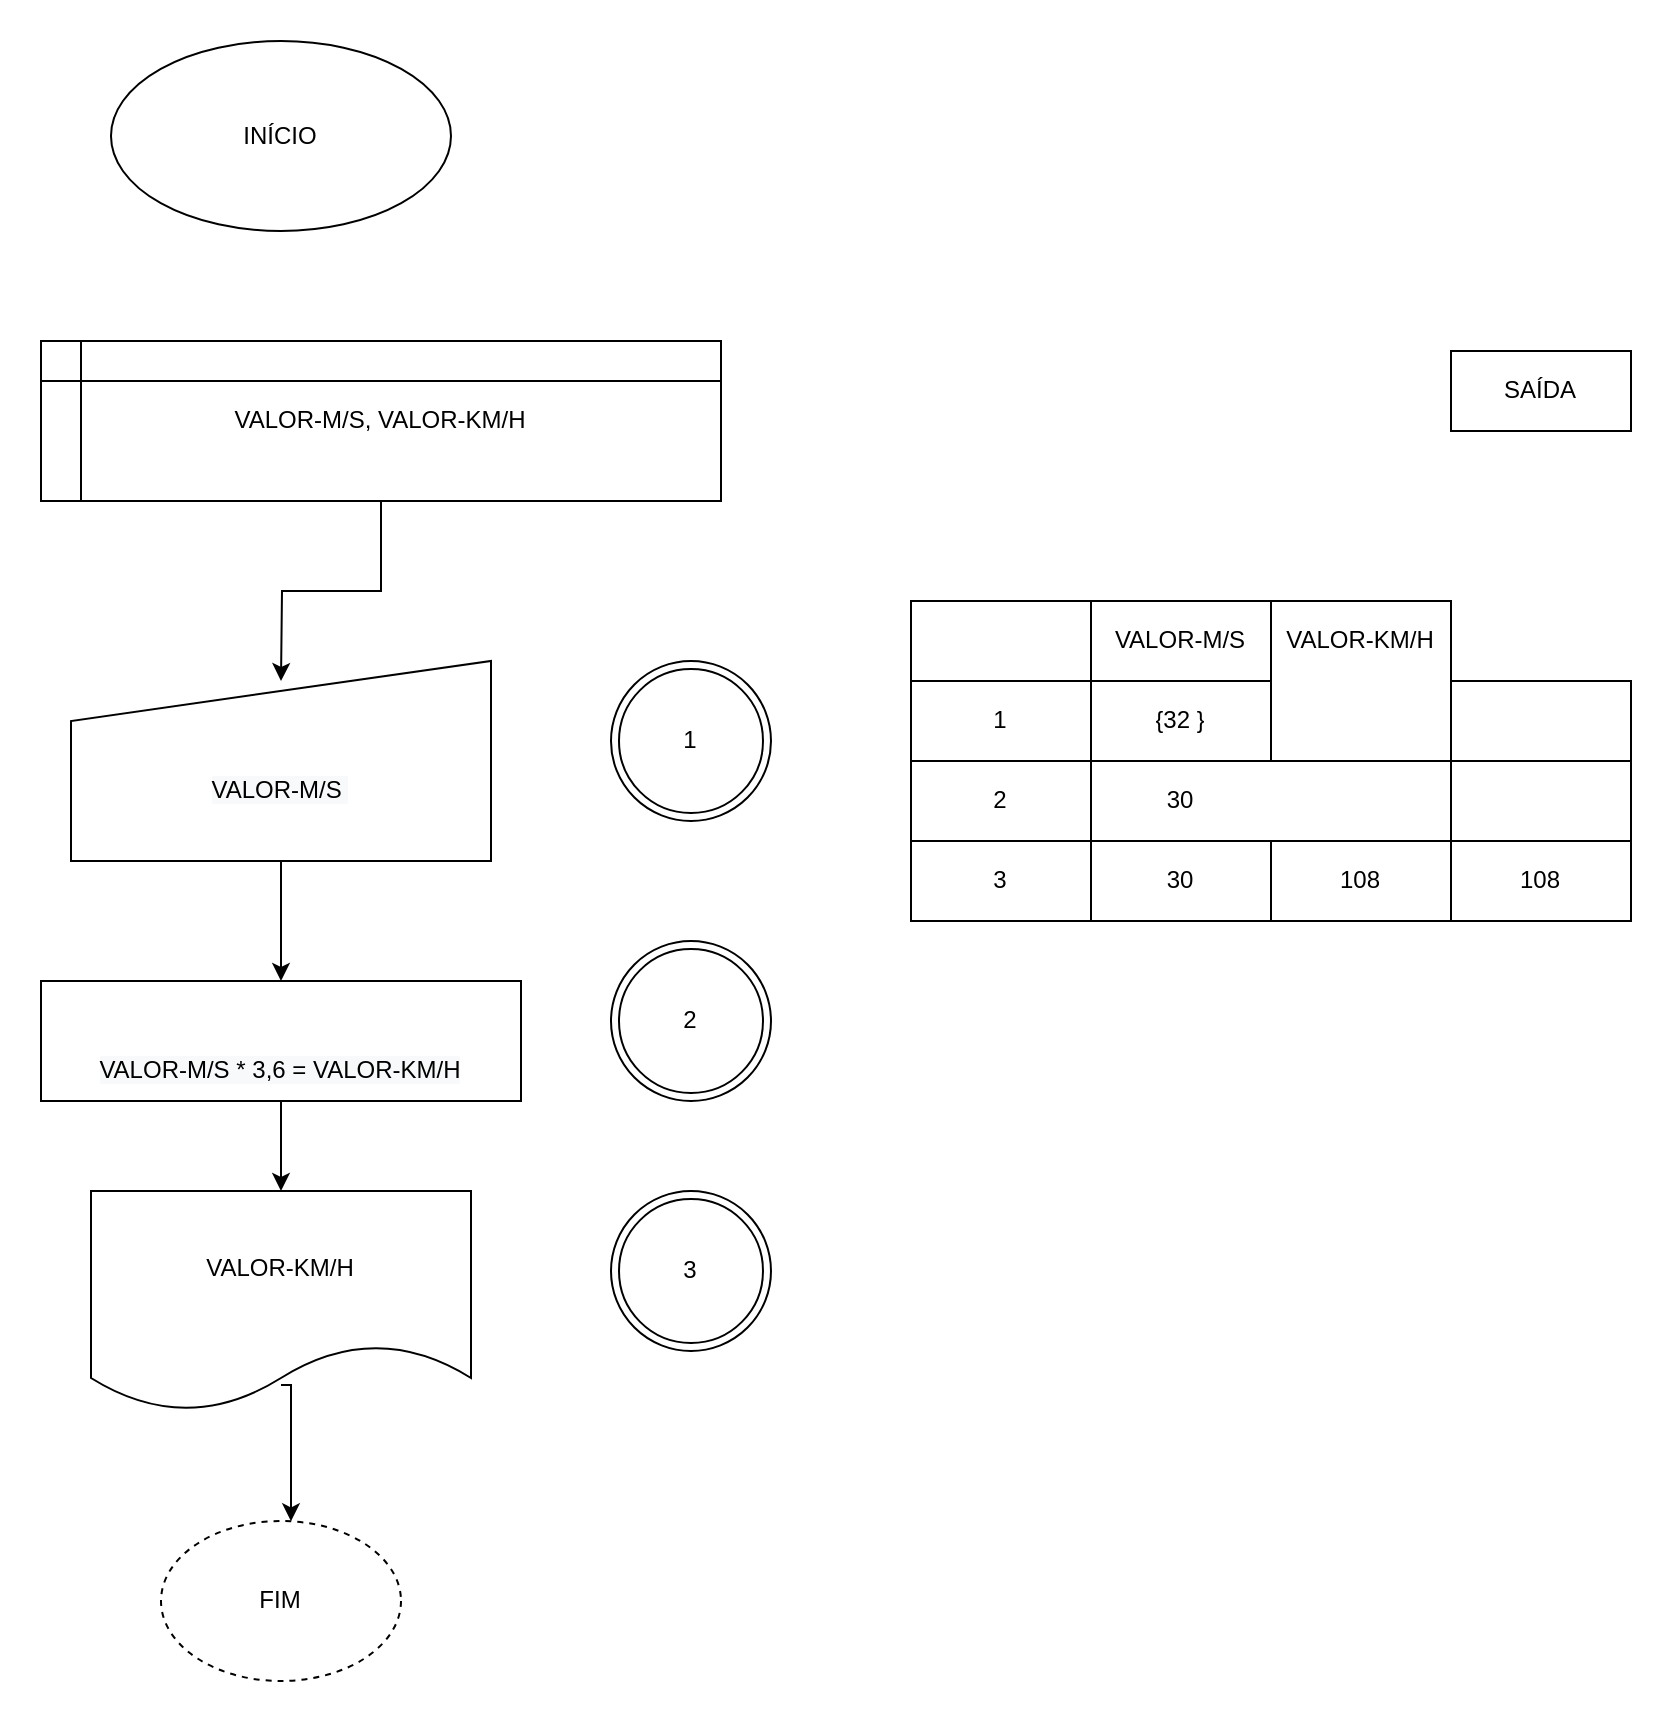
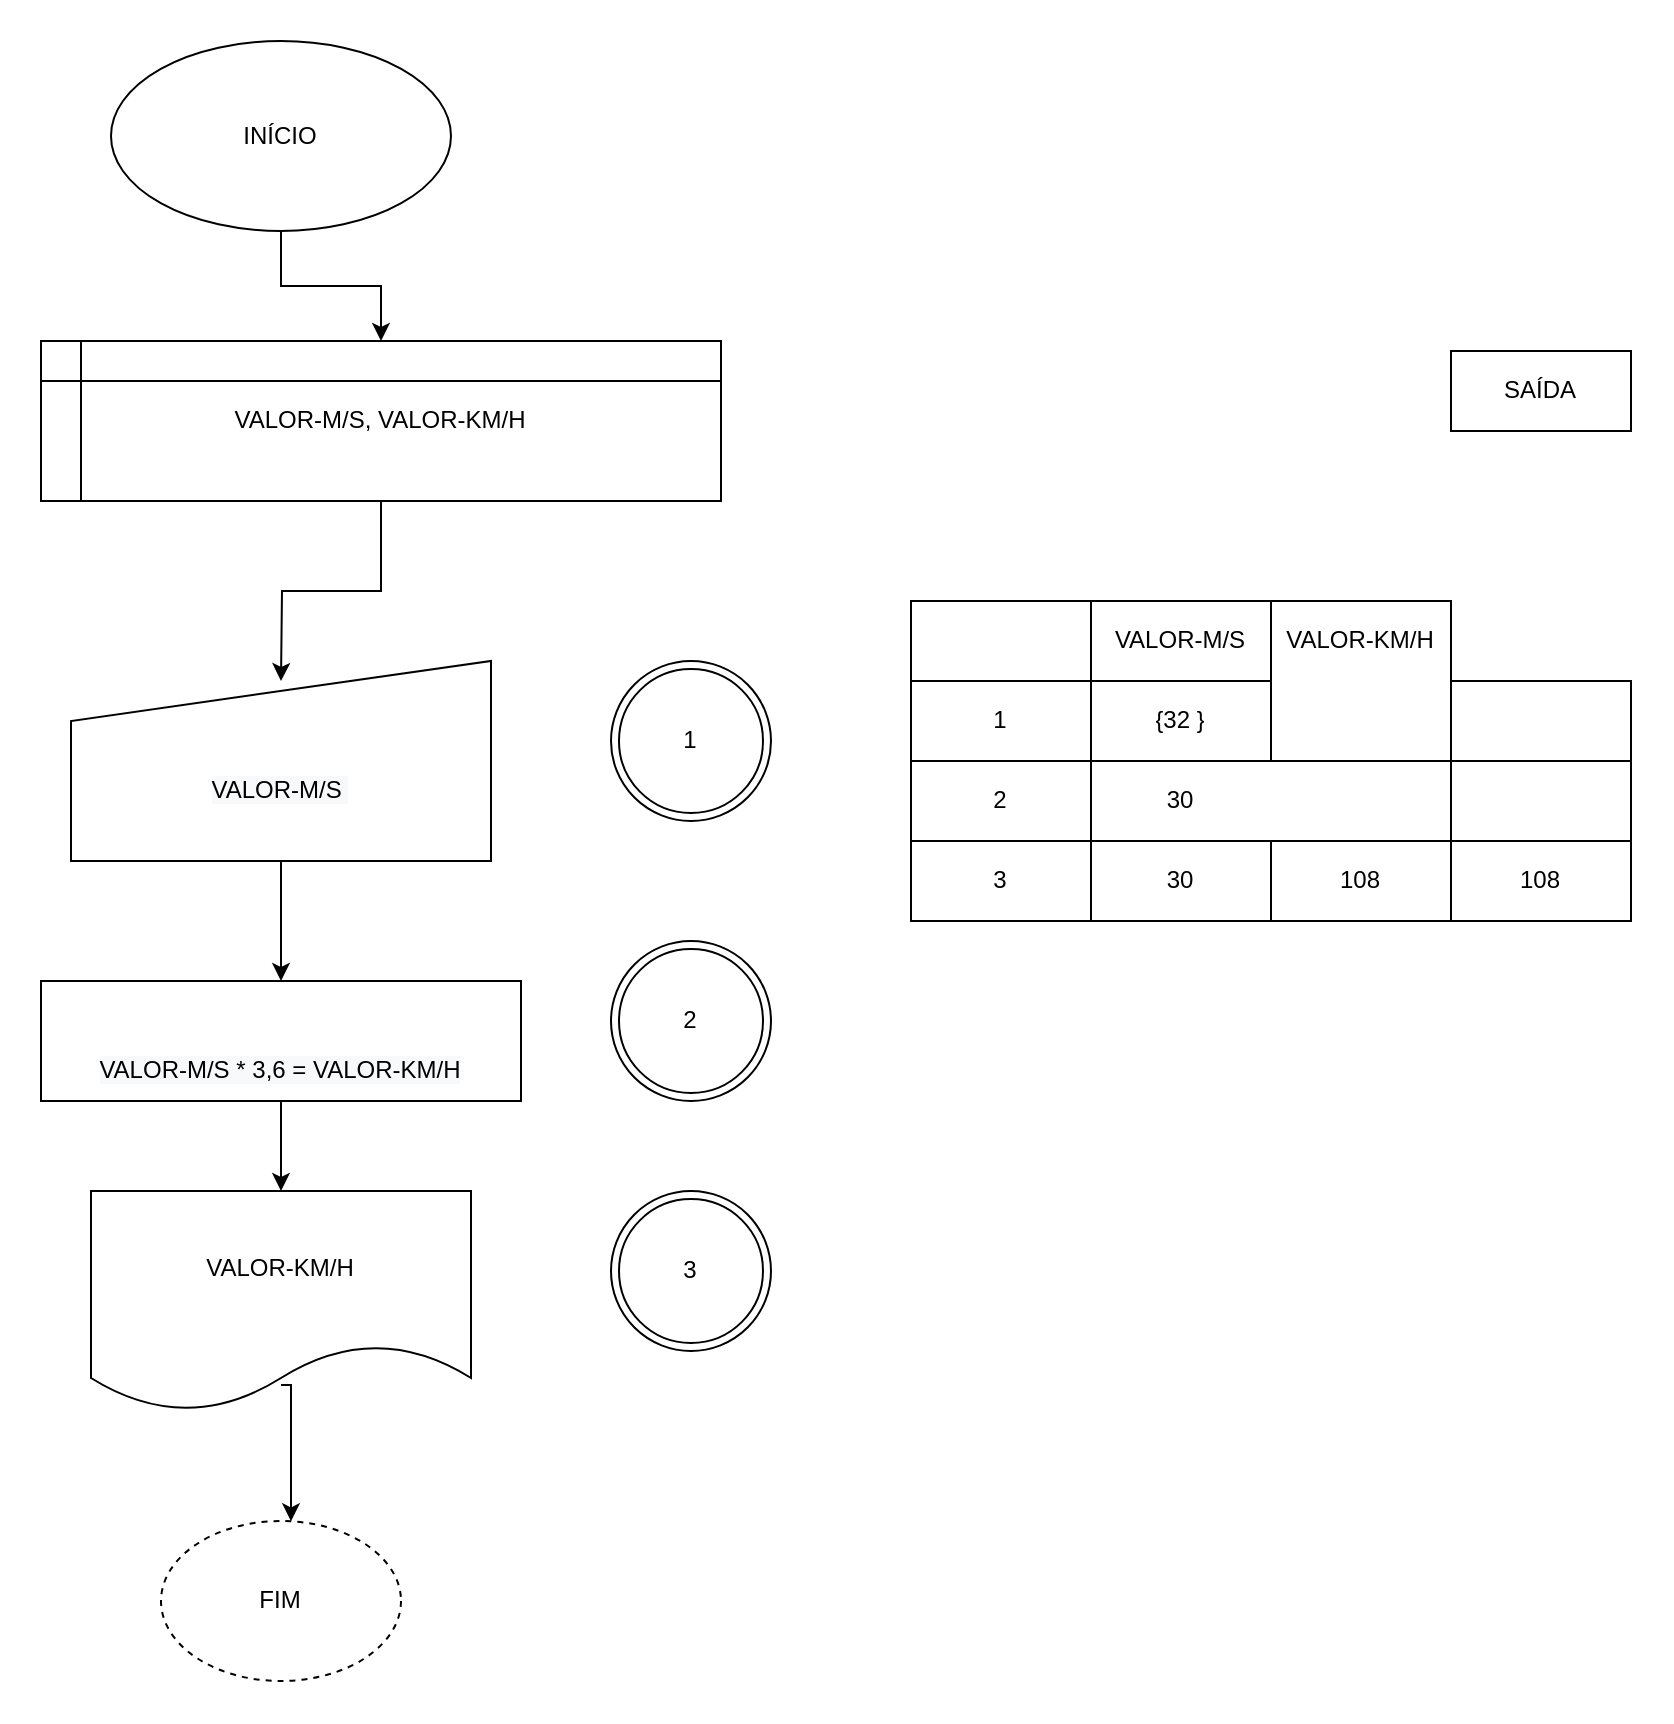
  <mxCell id="0" />
  <mxCell id="1" parent="0" />
+ <mxCell id="2" value="" style="edgeStyle=orthogonalEdgeStyle;rounded=0;orthogonalLoop=1;jettySize=auto;html=1;" edge="1" parent="1" source="3" target="4"><mxGeometry relative="1" as="geometry" /></mxCell>
  <mxCell id="3" value="INÍCIO" style="ellipse;whiteSpace=wrap;html=1;" vertex="1" parent="1"><mxGeometry x="55" y="20" width="170" height="95" as="geometry" /></mxCell>
  <mxCell id="4" value="VALOR-M/S, VALOR-KM/H" style="shape=internalStorage;whiteSpace=wrap;html=1;backgroundOutline=1;" vertex="1" parent="1"><mxGeometry x="20" y="170" width="340" height="80" as="geometry" /></mxCell>
  <mxCell id="5" value="" style="edgeStyle=orthogonalEdgeStyle;rounded=0;orthogonalLoop=1;jettySize=auto;html=1;" edge="1" parent="1" source="4"><mxGeometry relative="1" as="geometry"><mxPoint x="140" y="340" as="targetPoint" /></mxGeometry></mxCell>
  <mxCell id="6" value="" style="edgeStyle=orthogonalEdgeStyle;rounded=0;orthogonalLoop=1;jettySize=auto;html=1;" edge="1" parent="1" source="7" target="9"><mxGeometry relative="1" as="geometry" /></mxCell>
  <mxCell id="7" value="&lt;br&gt;&lt;br&gt;&lt;span style=&quot;color: rgb(0 , 0 , 0) ; font-family: &amp;#34;helvetica&amp;#34; ; font-size: 12px ; font-style: normal ; font-weight: 400 ; letter-spacing: normal ; text-align: center ; text-indent: 0px ; text-transform: none ; word-spacing: 0px ; background-color: rgb(248 , 249 , 250) ; display: inline ; float: none&quot;&gt;VALOR-M/S&amp;nbsp;&lt;/span&gt;&lt;br&gt;" style="shape=manualInput;whiteSpace=wrap;html=1;" vertex="1" parent="1"><mxGeometry x="35" y="330" width="210" height="100" as="geometry" /></mxCell>
  <mxCell id="8" value="" style="edgeStyle=orthogonalEdgeStyle;rounded=0;orthogonalLoop=1;jettySize=auto;html=1;" edge="1" parent="1" source="9" target="11"><mxGeometry relative="1" as="geometry" /></mxCell>
  <mxCell id="9" value="&lt;br&gt;&lt;br&gt;&lt;span style=&quot;color: rgb(0 , 0 , 0) ; font-family: &amp;#34;helvetica&amp;#34; ; font-size: 12px ; font-style: normal ; font-weight: 400 ; letter-spacing: normal ; text-align: center ; text-indent: 0px ; text-transform: none ; word-spacing: 0px ; background-color: rgb(248 , 249 , 250) ; display: inline ; float: none&quot;&gt;VALOR-M/S * 3,6 = VALOR-KM/H&lt;/span&gt;&lt;br&gt;" style="whiteSpace=wrap;html=1;rounded=0;" vertex="1" parent="1"><mxGeometry x="20" y="490" width="240" height="60" as="geometry" /></mxCell>
  <mxCell id="10" value="" style="edgeStyle=orthogonalEdgeStyle;rounded=0;orthogonalLoop=1;jettySize=auto;html=1;exitX=0.5;exitY=0.882;exitDx=0;exitDy=0;exitPerimeter=0;" edge="1" parent="1" source="11" target="12"><mxGeometry relative="1" as="geometry"><Array as="points"><mxPoint x="145" y="692" /></Array></mxGeometry></mxCell>
  <mxCell id="11" value="VALOR-KM/H" style="shape=document;whiteSpace=wrap;html=1;boundedLbl=1;" vertex="1" parent="1"><mxGeometry x="45" y="595" width="190" height="110" as="geometry" /></mxCell>
  <mxCell id="12" value="FIM" style="ellipse;whiteSpace=wrap;html=1;dashed=1;" vertex="1" parent="1"><mxGeometry x="80" y="760" width="120" height="80" as="geometry" /></mxCell>
  <mxCell id="13" value="" style="shape=table;html=1;whiteSpace=wrap;startSize=0;container=1;collapsible=0;childLayout=tableLayout;" vertex="1" parent="1"><mxGeometry x="455" y="300" width="270" height="120" as="geometry" /></mxCell>
  <mxCell id="14" value="" style="shape=partialRectangle;html=1;whiteSpace=wrap;collapsible=0;dropTarget=0;pointerEvents=0;fillColor=none;top=0;left=0;bottom=0;right=0;points=[[0,0.5],[1,0.5]];portConstraint=eastwest;" vertex="1" parent="13"><mxGeometry width="270" height="40" as="geometry" /></mxCell>
  <mxCell id="15" value="VALOR-M/S" style="shape=partialRectangle;html=1;whiteSpace=wrap;connectable=0;fillColor=none;top=0;left=0;bottom=0;right=0;overflow=hidden;" vertex="1" parent="14"><mxGeometry x="90" width="90" height="40" as="geometry" /></mxCell>
  <mxCell id="16" value="VALOR-KM/H" style="shape=partialRectangle;html=1;whiteSpace=wrap;connectable=0;fillColor=none;top=0;left=0;bottom=0;right=0;overflow=hidden;" vertex="1" parent="14"><mxGeometry x="180" width="90" height="40" as="geometry" /></mxCell>
  <mxCell id="17" value="" style="shape=partialRectangle;html=1;whiteSpace=wrap;collapsible=0;dropTarget=0;pointerEvents=0;fillColor=none;top=0;left=0;bottom=0;right=0;points=[[0,0.5],[1,0.5]];portConstraint=eastwest;" vertex="1" parent="13"><mxGeometry y="40" width="270" height="40" as="geometry" /></mxCell>
  <mxCell id="18" value="1" style="shape=partialRectangle;html=1;whiteSpace=wrap;connectable=0;fillColor=none;top=0;left=0;bottom=0;right=0;overflow=hidden;" vertex="1" parent="17"><mxGeometry width="90" height="40" as="geometry" /></mxCell>
  <mxCell id="19" value="{32 }" style="shape=partialRectangle;html=1;whiteSpace=wrap;connectable=0;fillColor=none;top=0;left=0;bottom=0;right=0;overflow=hidden;" vertex="1" parent="17"><mxGeometry x="90" width="90" height="40" as="geometry" /></mxCell>
  <mxCell id="20" value="" style="shape=partialRectangle;html=1;whiteSpace=wrap;connectable=0;fillColor=none;top=0;left=0;bottom=0;right=0;overflow=hidden;" vertex="1" parent="17"><mxGeometry x="180" width="90" height="40" as="geometry" /></mxCell>
  <mxCell id="21" value="" style="shape=partialRectangle;html=1;whiteSpace=wrap;collapsible=0;dropTarget=0;pointerEvents=0;fillColor=none;top=0;left=0;bottom=0;right=0;points=[[0,0.5],[1,0.5]];portConstraint=eastwest;" vertex="1" parent="13"><mxGeometry y="80" width="270" height="40" as="geometry" /></mxCell>
  <mxCell id="22" value="2" style="shape=partialRectangle;html=1;whiteSpace=wrap;connectable=0;fillColor=none;top=0;left=0;bottom=0;right=0;overflow=hidden;" vertex="1" parent="21"><mxGeometry width="90" height="40" as="geometry" /></mxCell>
  <mxCell id="23" value="30" style="shape=partialRectangle;html=1;whiteSpace=wrap;connectable=0;fillColor=none;top=0;left=0;bottom=0;right=0;overflow=hidden;" vertex="1" parent="21"><mxGeometry x="90" width="90" height="40" as="geometry" /></mxCell>
  <mxCell id="24" value="1" style="ellipse;shape=doubleEllipse;whiteSpace=wrap;html=1;aspect=fixed;" vertex="1" parent="1"><mxGeometry x="305" y="330" width="80" height="80" as="geometry" /></mxCell>
  <mxCell id="25" value="3" style="ellipse;shape=doubleEllipse;whiteSpace=wrap;html=1;aspect=fixed;" vertex="1" parent="1"><mxGeometry x="305" y="595" width="80" height="80" as="geometry" /></mxCell>
  <mxCell id="26" value="2" style="ellipse;shape=doubleEllipse;whiteSpace=wrap;html=1;aspect=fixed;" vertex="1" parent="1"><mxGeometry x="305" y="470" width="80" height="80" as="geometry" /></mxCell>
  <mxCell id="27" value="SAÍDA" style="rounded=0;whiteSpace=wrap;html=1;" vertex="1" parent="1"><mxGeometry x="725" y="175" width="90" height="40" as="geometry" /></mxCell>
  <mxCell id="28" value="" style="rounded=0;whiteSpace=wrap;html=1;" vertex="1" parent="1"><mxGeometry x="725" y="340" width="90" height="40" as="geometry" /></mxCell>
  <mxCell id="29" value="" style="rounded=0;whiteSpace=wrap;html=1;" vertex="1" parent="1"><mxGeometry x="725" y="380" width="90" height="40" as="geometry" /></mxCell>
  <mxCell id="30" value="3" style="rounded=0;whiteSpace=wrap;html=1;" vertex="1" parent="1"><mxGeometry x="455" y="420" width="90" height="40" as="geometry" /></mxCell>
  <mxCell id="31" value="30" style="rounded=0;whiteSpace=wrap;html=1;" vertex="1" parent="1"><mxGeometry x="545" y="420" width="90" height="40" as="geometry" /></mxCell>
  <mxCell id="32" value="108" style="rounded=0;whiteSpace=wrap;html=1;" vertex="1" parent="1"><mxGeometry x="635" y="420" width="90" height="40" as="geometry" /></mxCell>
  <mxCell id="33" value="108" style="rounded=0;whiteSpace=wrap;html=1;" vertex="1" parent="1"><mxGeometry x="725" y="420" width="90" height="40" as="geometry" /></mxCell>
